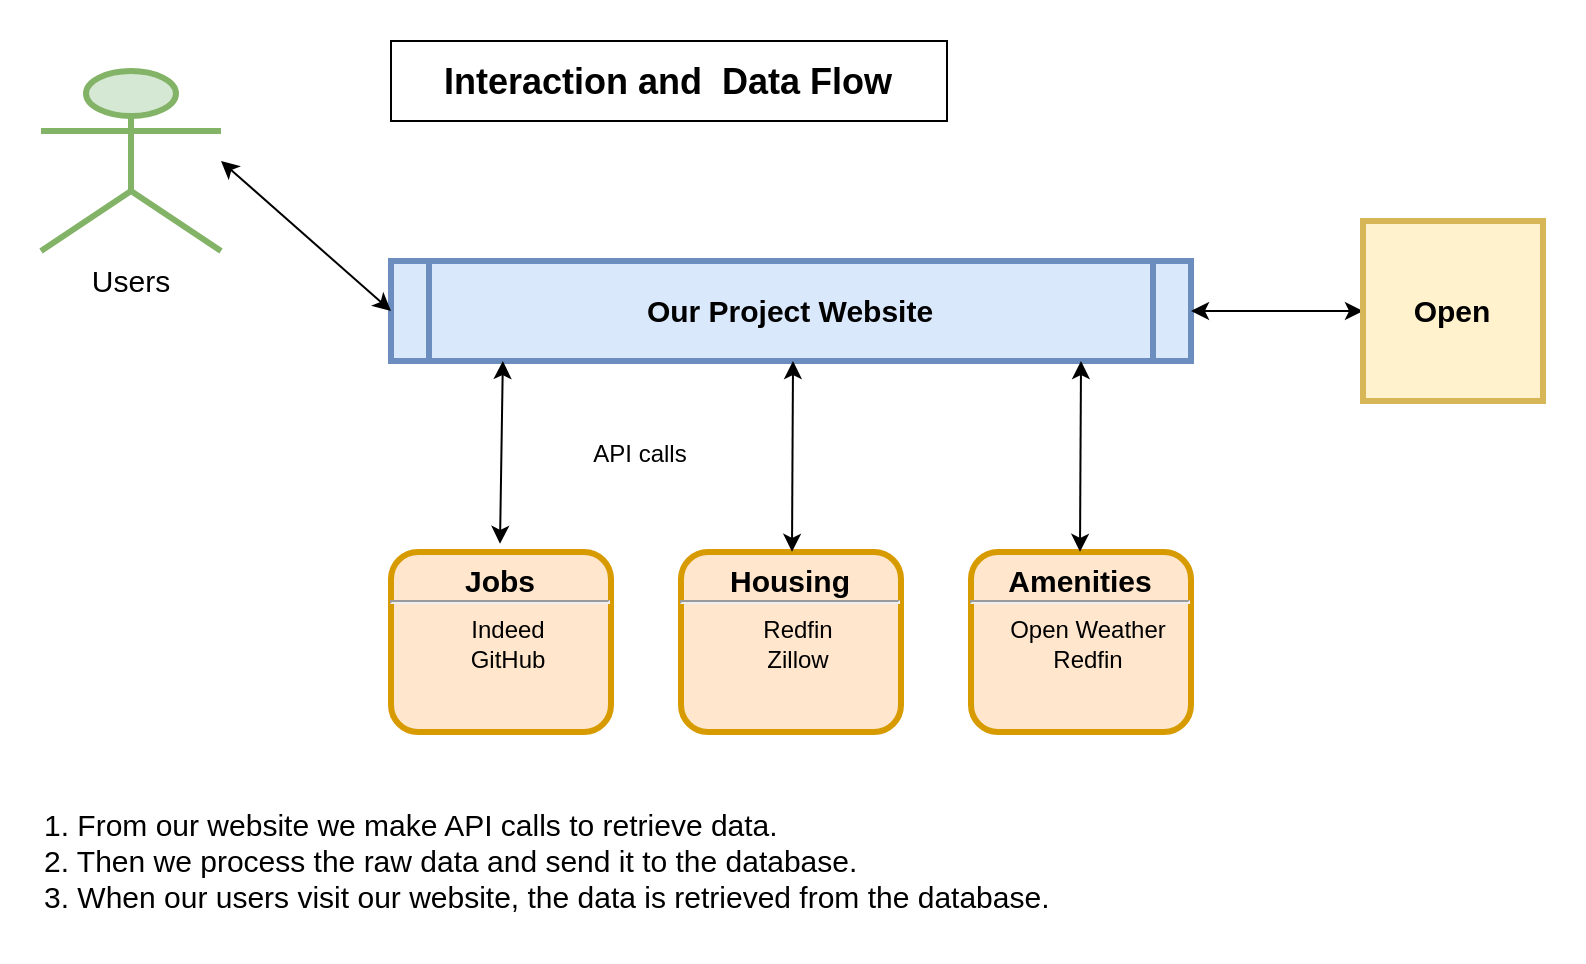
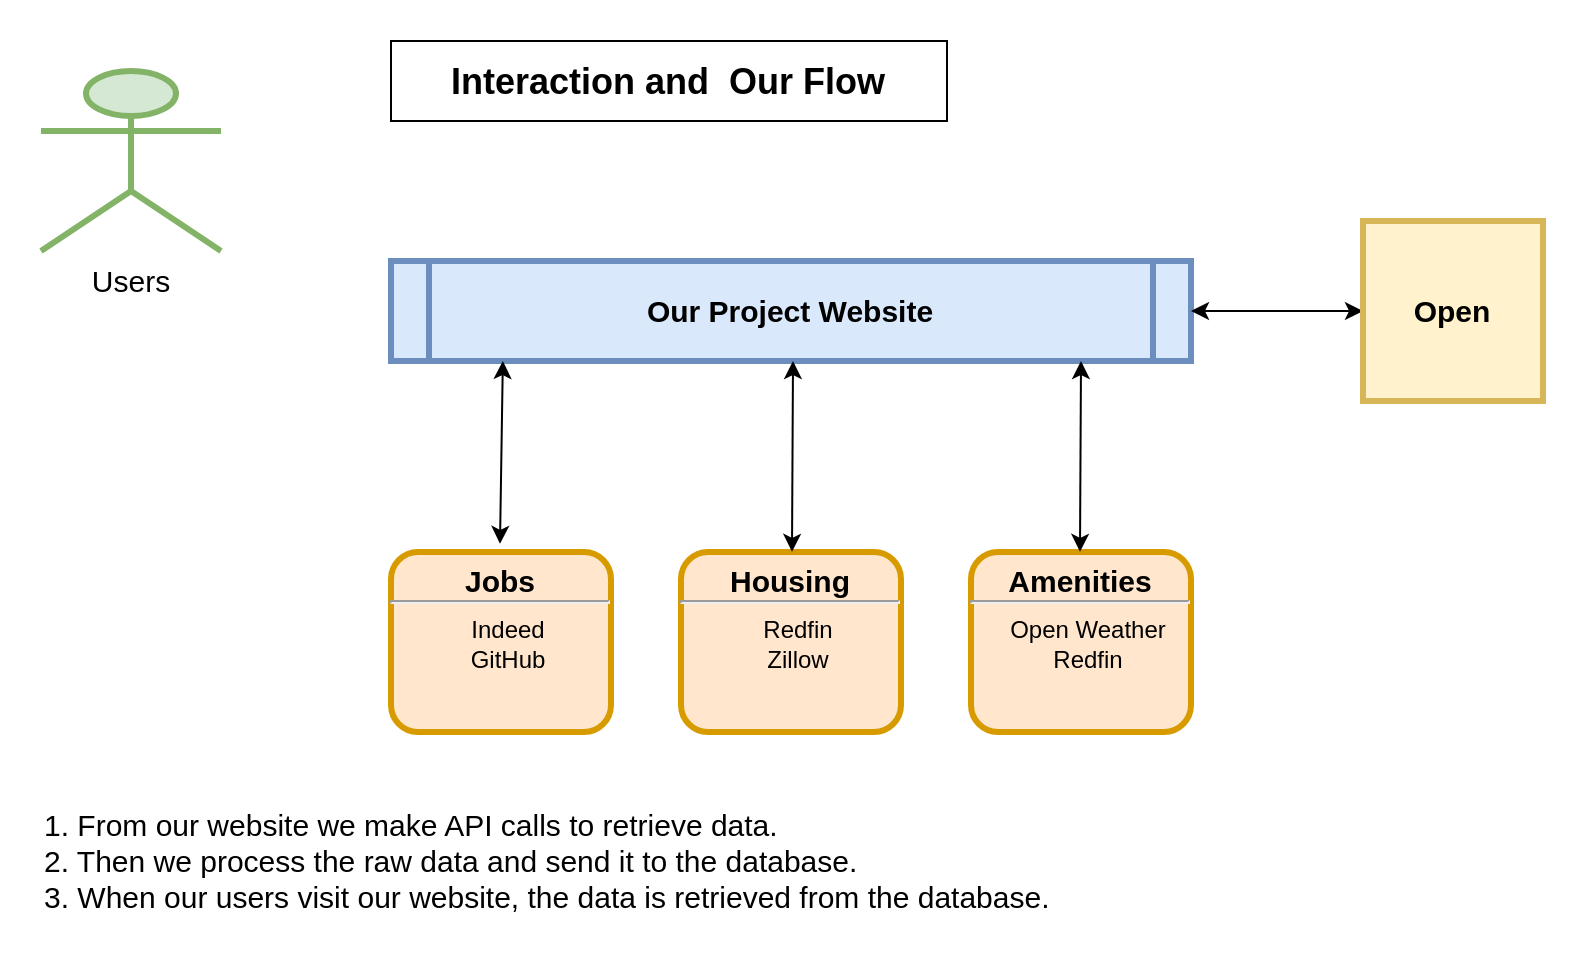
  <mxCell id="0" />
  <mxCell id="1" parent="0" />
  <mxCell id="2" value="&lt;p style=&quot;margin: 0px ; margin-top: 4px ; text-align: center ; text-decoration: underline&quot;&gt;&lt;strong&gt;&lt;br&gt;&lt;/strong&gt;&lt;/p&gt;&lt;hr&gt;&lt;p style=&quot;margin: 0px ; margin-left: 8px&quot;&gt;&lt;span style=&quot;font-weight: normal&quot;&gt;Indeed&lt;/span&gt;&lt;/p&gt;&lt;p style=&quot;margin: 0px ; margin-left: 8px&quot;&gt;&lt;span style=&quot;font-weight: normal&quot;&gt;GitHub&lt;/span&gt;&lt;/p&gt;" style="verticalAlign=middle;align=center;overflow=fill;fontSize=12;fontFamily=Helvetica;html=1;rounded=1;fontStyle=1;strokeWidth=3;fillColor=#ffe6cc;strokeColor=#d79b00;" parent="1" vertex="1"><mxGeometry x="195" y="275.5" width="110" height="90" as="geometry" /></mxCell>
  <mxCell id="3" style="edgeStyle=orthogonalEdgeStyle;rounded=0;orthogonalLoop=1;jettySize=auto;html=1;exitX=1;exitY=0.5;exitDx=0;exitDy=0;entryX=0;entryY=0.5;entryDx=0;entryDy=0;" edge="1" parent="1" source="4" target="11"><mxGeometry relative="1" as="geometry" /></mxCell>
  <mxCell id="4" value="Our Project Website" style="shape=process;whiteSpace=wrap;align=center;verticalAlign=middle;size=0.048;fontStyle=1;strokeWidth=3;fillColor=#dae8fc;strokeColor=#6c8ebf;fontSize=15;" parent="1" vertex="1"><mxGeometry x="195" y="130" width="400" height="50" as="geometry" /></mxCell>
  <mxCell id="5" value="&lt;p style=&quot;margin: 0px ; margin-top: 4px ; text-align: center ; text-decoration: underline&quot;&gt;&lt;strong&gt;&lt;br&gt;&lt;/strong&gt;&lt;/p&gt;&lt;hr&gt;&lt;p style=&quot;margin: 0px ; margin-left: 8px&quot;&gt;&lt;span style=&quot;font-weight: normal&quot;&gt;Redfin&lt;/span&gt;&lt;/p&gt;&lt;p style=&quot;margin: 0px ; margin-left: 8px&quot;&gt;&lt;span style=&quot;font-weight: normal&quot;&gt;Zillow&lt;/span&gt;&lt;/p&gt;" style="verticalAlign=middle;align=center;overflow=fill;fontSize=12;fontFamily=Helvetica;html=1;rounded=1;fontStyle=1;strokeWidth=3;fillColor=#ffe6cc;strokeColor=#d79b00;" parent="1" vertex="1"><mxGeometry x="340" y="275.5" width="110" height="90" as="geometry" /></mxCell>
  <mxCell id="6" value="Users" style="shape=umlActor;verticalLabelPosition=bottom;labelBackgroundColor=#ffffff;verticalAlign=top;html=1;outlineConnect=0;fontFamily=Helvetica;fontSize=15;fontColor=#000000;align=center;strokeColor=#82b366;strokeWidth=3;fillColor=#d5e8d4;" parent="1" vertex="1"><mxGeometry x="20" y="35" width="90" height="90" as="geometry" /></mxCell>
- <mxCell id="7" value="API calls" style="text;spacingTop=-5;align=center" parent="1" vertex="1"><mxGeometry x="305" y="218" width="30" height="20" as="geometry" /></mxCell>
  <mxCell id="8" value="&lt;p style=&quot;text-align: center ; margin: 4px 0px 0px ; text-decoration: underline&quot;&gt;&lt;strong&gt;&lt;br&gt;&lt;/strong&gt;&lt;/p&gt;&lt;hr style=&quot;text-align: center&quot;&gt;&lt;p style=&quot;text-align: center ; margin: 0px 0px 0px 8px&quot;&gt;&lt;span style=&quot;font-weight: normal&quot;&gt;Open Weather&lt;/span&gt;&lt;/p&gt;&lt;p style=&quot;text-align: center ; margin: 0px 0px 0px 8px&quot;&gt;&lt;span style=&quot;font-weight: normal&quot;&gt;Redfin&lt;/span&gt;&lt;/p&gt;" style="verticalAlign=middle;align=center;overflow=fill;fontSize=12;fontFamily=Helvetica;html=1;rounded=1;fontStyle=1;strokeWidth=3;fillColor=#ffe6cc;strokeColor=#d79b00;" vertex="1" parent="1"><mxGeometry x="485" y="275.5" width="110" height="90" as="geometry" /></mxCell>
- <mxCell id="9" value="" style="endArrow=classic;startArrow=classic;html=1;exitX=1;exitY=0.5;exitDx=0;exitDy=0;entryX=0;entryY=0.5;entryDx=0;entryDy=0;" edge="1" parent="1" source="6" target="4"><mxGeometry width="50" height="50" relative="1" as="geometry"><mxPoint x="123" y="180" as="sourcePoint" /><mxPoint x="183" y="155" as="targetPoint" /></mxGeometry></mxCell>
  <mxCell id="10" style="edgeStyle=orthogonalEdgeStyle;rounded=0;orthogonalLoop=1;jettySize=auto;html=1;exitX=0;exitY=0.5;exitDx=0;exitDy=0;entryX=1;entryY=0.5;entryDx=0;entryDy=0;" edge="1" parent="1" source="11" target="4"><mxGeometry relative="1" as="geometry" /></mxCell>
  <mxCell id="11" value="Open" style="whiteSpace=wrap;align=center;verticalAlign=middle;fontStyle=1;strokeWidth=3;fillColor=#fff2cc;strokeColor=#d6b656;fontSize=15;" vertex="1" parent="1"><mxGeometry x="681" y="110" width="90" height="90" as="geometry" /></mxCell>
  <mxCell id="12" value="" style="endArrow=classic;startArrow=classic;html=1;entryX=0.5;entryY=0;entryDx=0;entryDy=0;exitX=0.142;exitY=1.086;exitDx=0;exitDy=0;exitPerimeter=0;" edge="1" parent="1"><mxGeometry width="50" height="50" relative="1" as="geometry"><mxPoint x="250.929" y="180" as="sourcePoint" /><mxPoint x="249.5" y="271.429" as="targetPoint" /></mxGeometry></mxCell>
  <mxCell id="13" value="" style="endArrow=classic;startArrow=classic;html=1;entryX=0.5;entryY=0;entryDx=0;entryDy=0;" edge="1" parent="1"><mxGeometry width="50" height="50" relative="1" as="geometry"><mxPoint x="396" y="180" as="sourcePoint" /><mxPoint x="395.5" y="275.429" as="targetPoint" /></mxGeometry></mxCell>
  <mxCell id="14" value="" style="endArrow=classic;startArrow=classic;html=1;entryX=0.5;entryY=0;entryDx=0;entryDy=0;" edge="1" parent="1"><mxGeometry width="50" height="50" relative="1" as="geometry"><mxPoint x="540" y="180" as="sourcePoint" /><mxPoint x="539.5" y="275.429" as="targetPoint" /></mxGeometry></mxCell>
- <mxCell id="15" value="&lt;font style=&quot;font-size: 18px&quot;&gt;Interaction and&amp;nbsp; Data Flow&lt;/font&gt;" style="text;html=1;strokeColor=#000000;fillColor=none;align=center;verticalAlign=middle;whiteSpace=wrap;rounded=0;labelBackgroundColor=#FFFFFF;fontSize=20;labelBorderColor=none;fontStyle=1" vertex="1" parent="1"><mxGeometry x="195" y="20" width="278" height="40" as="geometry" /></mxCell>
+ <mxCell id="15" value="&lt;font style=&quot;font-size: 18px&quot;&gt;Interaction and&amp;nbsp; Our Flow&lt;/font&gt;" style="text;html=1;strokeColor=#000000;fillColor=none;align=center;verticalAlign=middle;whiteSpace=wrap;rounded=0;labelBackgroundColor=#FFFFFF;fontSize=20;labelBorderColor=none;fontStyle=1" vertex="1" parent="1"><mxGeometry x="195" y="20" width="278" height="40" as="geometry" /></mxCell>
  <mxCell id="16" value="&lt;b&gt;Housing&lt;/b&gt;" style="text;html=1;strokeColor=none;fillColor=none;align=center;verticalAlign=middle;whiteSpace=wrap;rounded=0;labelBackgroundColor=none;fontSize=15;" vertex="1" parent="1"><mxGeometry x="375" y="280" width="40" height="20" as="geometry" /></mxCell>
  <mxCell id="17" value="&lt;b&gt;Jobs&lt;/b&gt;" style="text;html=1;strokeColor=none;fillColor=none;align=center;verticalAlign=middle;whiteSpace=wrap;rounded=0;labelBackgroundColor=none;fontSize=15;" vertex="1" parent="1"><mxGeometry x="230" y="280" width="40" height="20" as="geometry" /></mxCell>
  <mxCell id="18" value="&lt;b&gt;Amenities&lt;/b&gt;" style="text;html=1;strokeColor=none;fillColor=none;align=center;verticalAlign=middle;whiteSpace=wrap;rounded=0;labelBackgroundColor=none;fontSize=15;" vertex="1" parent="1"><mxGeometry x="520" y="280" width="40" height="20" as="geometry" /></mxCell>
  <mxCell id="19" value="1. From our website we make API calls to retrieve data.&lt;br&gt;2. Then we process the raw data and send it to the database.&lt;br&gt;3. When our users visit our website, the data is retrieved from the database.&lt;br&gt;" style="text;html=1;strokeColor=none;fillColor=none;align=left;verticalAlign=middle;whiteSpace=wrap;rounded=0;labelBackgroundColor=none;fontSize=15;horizontal=1;" vertex="1" parent="1"><mxGeometry x="20" y="400" width="550" height="60" as="geometry" /></mxCell>
